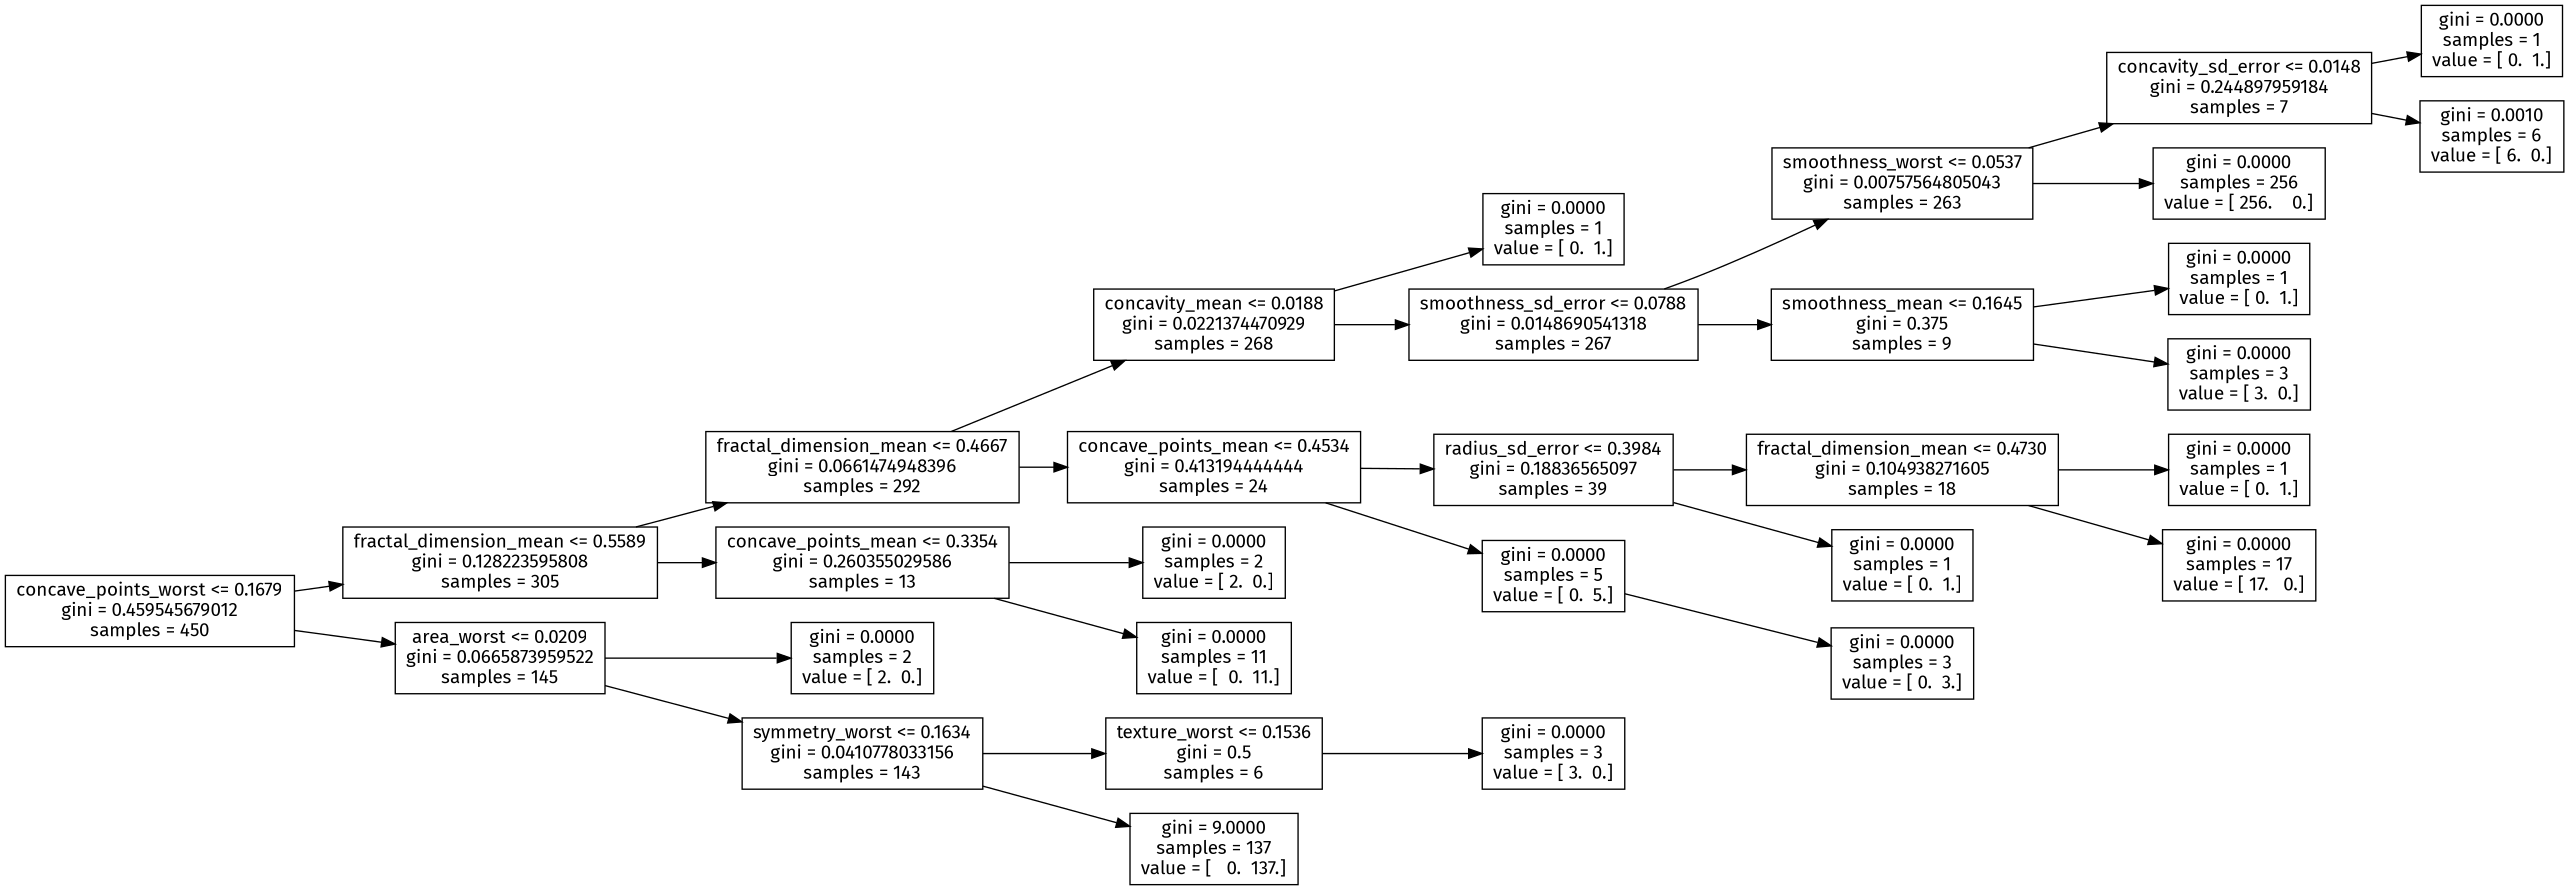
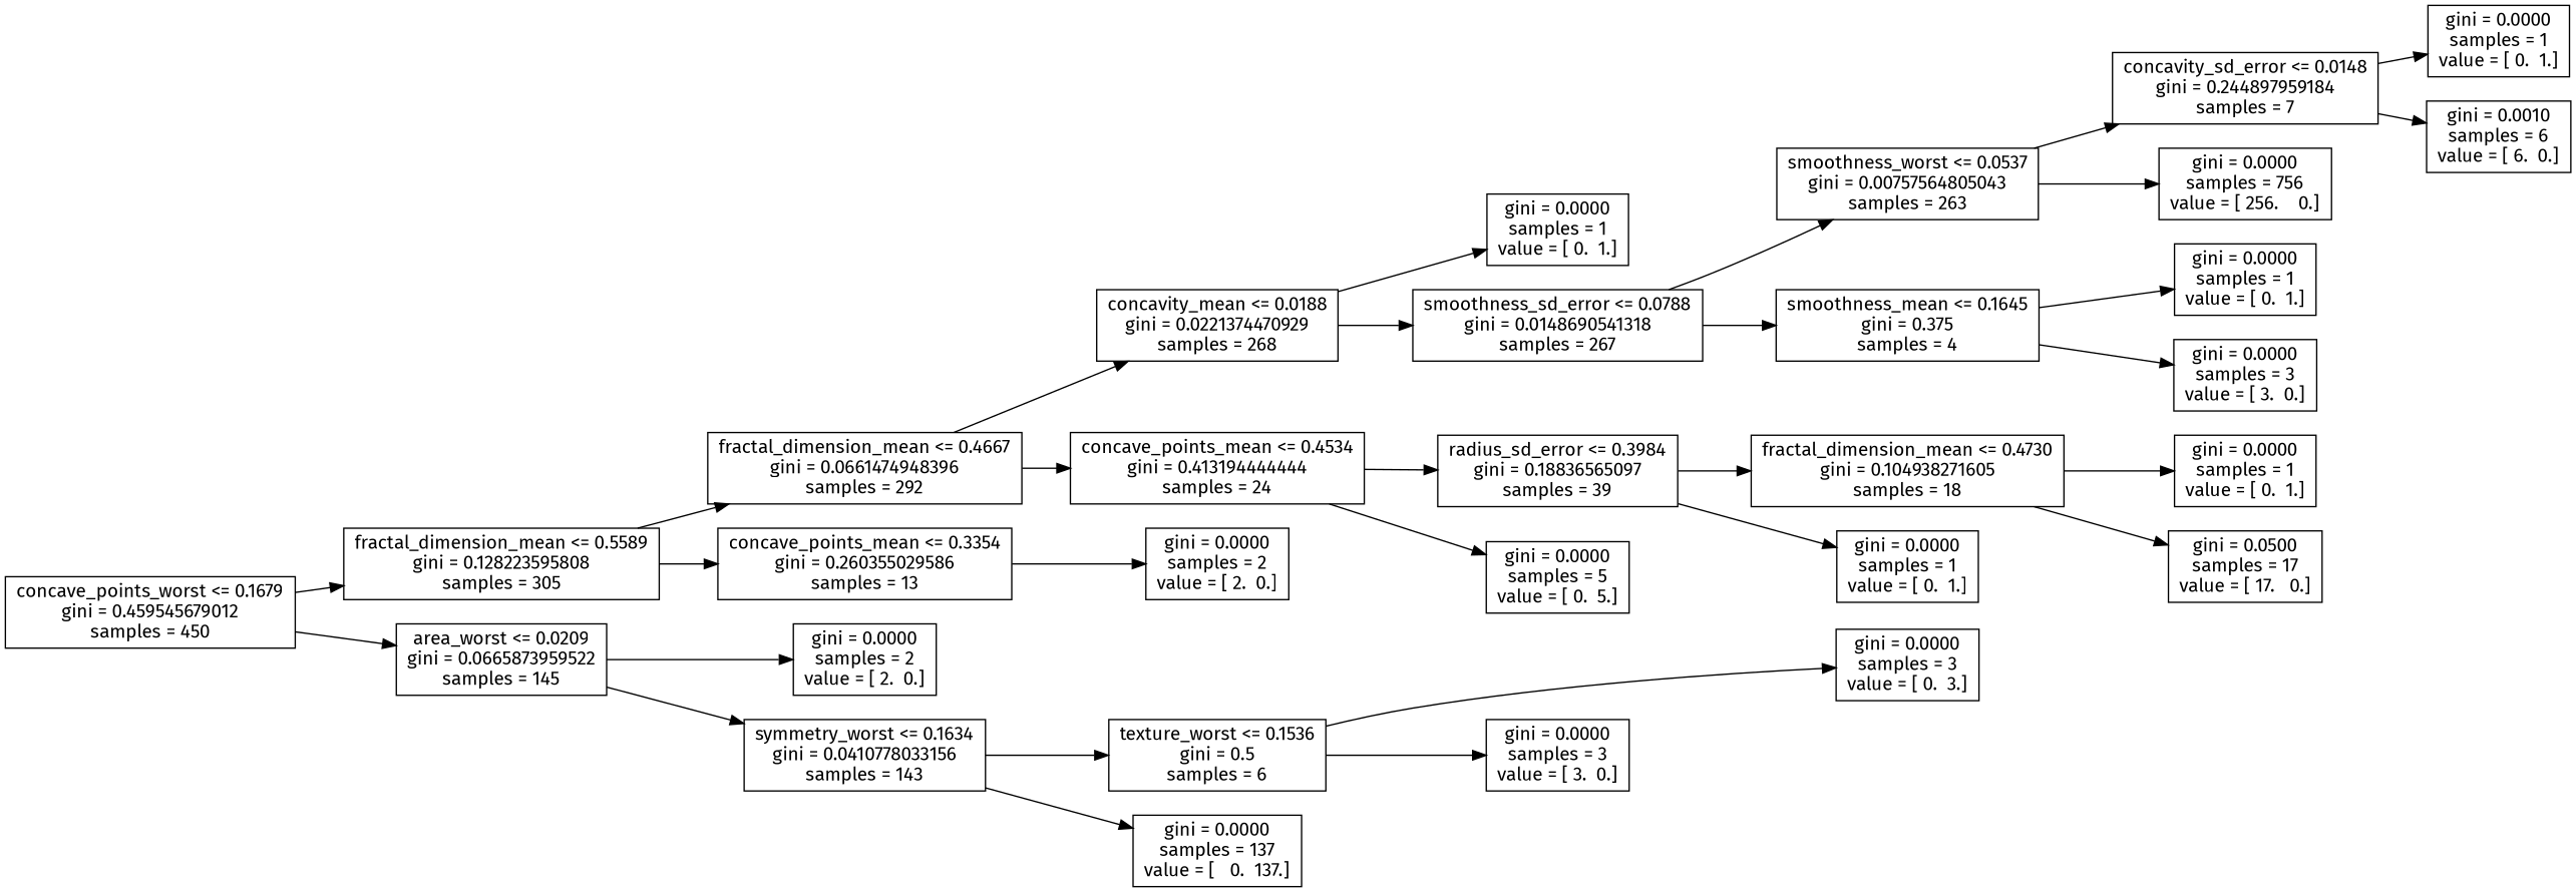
  digraph {
    fontname="Fira Sans"
    rankdir=LR
    node [fontname="Fira Sans" shape=box]
    edge [fontname="Fira Sans"]
    n1 [label="concave_points_worst <= 0.1679\ngini = 0.459545679012\nsamples = 450"]
    n2 [label="fractal_dimension_mean <= 0.5589\ngini = 0.128223595808\nsamples = 305"]
    n3 [label="area_worst <= 0.0209\ngini = 0.0665873959522\nsamples = 145"]
    n4 [label="fractal_dimension_mean <= 0.4667\ngini = 0.0661474948396\nsamples = 292"]
    n5 [label="concave_points_mean <= 0.3354\ngini = 0.260355029586\nsamples = 13"]
    n6 [label="gini = 0.0000\nsamples = 2\nvalue = [ 2.  0.]"]
    n7 [label="symmetry_worst <= 0.1634\ngini = 0.0410778033156\nsamples = 143"]
    n8 [label="concavity_mean <= 0.0188\ngini = 0.0221374470929\nsamples = 268"]
    n9 [label="concave_points_mean <= 0.4534\ngini = 0.413194444444\nsamples = 24"]
    n10 [label="gini = 0.0000\nsamples = 2\nvalue = [ 2.  0.]"]
-   n11 [label="gini = 0.0000\nsamples = 11\nvalue = [  0.  11.]"]
    n12 [label="gini = 0.0000\nsamples = 1\nvalue = [ 0.  1.]"]
    n13 [label="smoothness_sd_error <= 0.0788\ngini = 0.0148690541318\nsamples = 267"]
    n14 [label="radius_sd_error <= 0.3984\ngini = 0.18836565097\nsamples = 39"]
    n15 [label="gini = 0.0000\nsamples = 5\nvalue = [ 0.  5.]"]
    n16 [label="smoothness_worst <= 0.0537\ngini = 0.00757564805043\nsamples = 263"]
-   n17 [label="smoothness_mean <= 0.1645\ngini = 0.375\nsamples = 9"]
+   n17 [label="smoothness_mean <= 0.1645\ngini = 0.375\nsamples = 4"]
    n18 [label="concavity_sd_error <= 0.0148\ngini = 0.244897959184\nsamples = 7"]
-   n19 [label="gini = 0.0000\nsamples = 256\nvalue = [ 256.    0.]"]
+   n19 [label="gini = 0.0000\nsamples = 756\nvalue = [ 256.    0.]"]
    n20 [label="gini = 0.0000\nsamples = 1\nvalue = [ 0.  1.]"]
    n21 [label="gini = 0.0000\nsamples = 3\nvalue = [ 3.  0.]"]
    n22 [label="gini = 0.0000\nsamples = 1\nvalue = [ 0.  1.]"]
    n23 [label="gini = 0.0010\nsamples = 6\nvalue = [ 6.  0.]"]
    n24 [label="fractal_dimension_mean <= 0.4730\ngini = 0.104938271605\nsamples = 18"]
    n25 [label="gini = 0.0000\nsamples = 1\nvalue = [ 0.  1.]"]
    n26 [label="gini = 0.0000\nsamples = 1\nvalue = [ 0.  1.]"]
-   n27 [label="gini = 0.0000\nsamples = 17\nvalue = [ 17.   0.]"]
+   n27 [label="gini = 0.0500\nsamples = 17\nvalue = [ 17.   0.]"]
    n28 [label="texture_worst <= 0.1536\ngini = 0.5\nsamples = 6"]
-   n29 [label="gini = 9.0000\nsamples = 137\nvalue = [   0.  137.]"]
+   n29 [label="gini = 0.0000\nsamples = 137\nvalue = [   0.  137.]"]
    n30 [label="gini = 0.0000\nsamples = 3\nvalue = [ 0.  3.]"]
    n31 [label="gini = 0.0000\nsamples = 3\nvalue = [ 3.  0.]"]
    n1 -> n2
    n1 -> n3
    n2 -> n4
    n2 -> n5
    n3 -> n6
    n3 -> n7
    n4 -> n8
    n4 -> n9
    n5 -> n10
-   n5 -> n11
    n7 -> n28
    n7 -> n29
    n8 -> n12
    n8 -> n13
    n9 -> n14
    n9 -> n15
    n13 -> n16
    n13 -> n17
    n14 -> n24
    n14 -> n25
    n16 -> n18
    n16 -> n19
    n17 -> n20
    n17 -> n21
    n18 -> n22
    n18 -> n23
    n24 -> n26
    n24 -> n27
-   n15 -> n30
+   n28 -> n30
    n28 -> n31
  }
